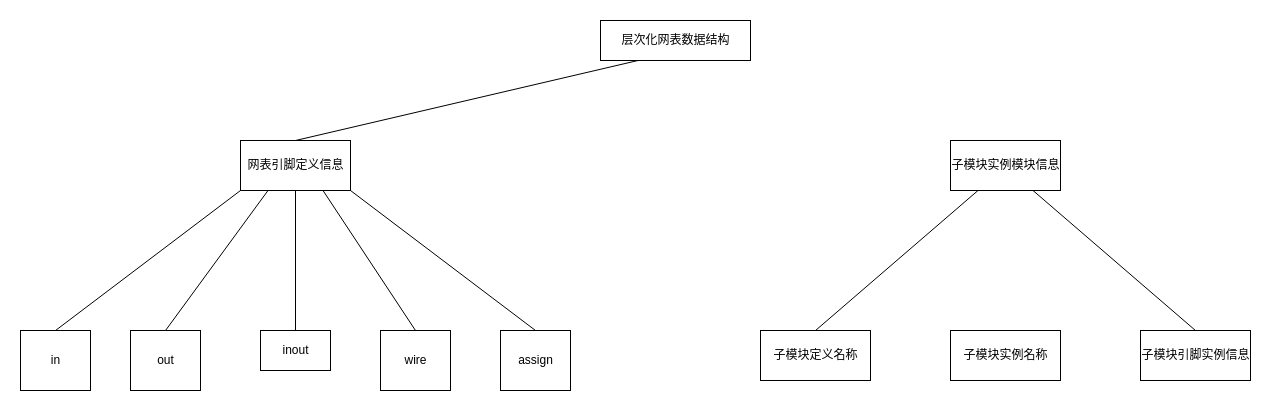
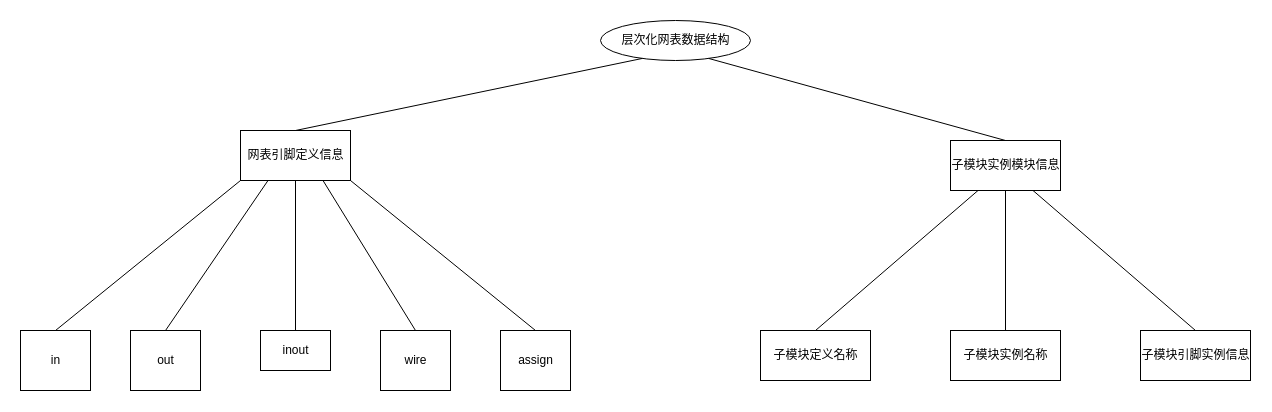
  <mxCell id="0" />
  <mxCell id="1" parent="0" />
- <mxCell id="2" value="层次化网表数据结构" style="html=1;" vertex="1" parent="1"><mxGeometry x="600" y="20" width="150" height="40" as="geometry" /></mxCell>
+ <mxCell id="2" value="层次化网表数据结构" style="ellipse;html=1;" vertex="1" parent="1"><mxGeometry x="600" y="20" width="150" height="40" as="geometry" /></mxCell>
  <mxCell id="3" style="edgeStyle=none;html=1;exitX=0.5;exitY=0;exitDx=0;exitDy=0;entryX=0.25;entryY=1;entryDx=0;entryDy=0;endArrow=none;endFill=0;" edge="1" parent="1" source="9" target="2"><mxGeometry relative="1" as="geometry" /></mxCell>
  <mxCell id="4" style="edgeStyle=none;html=1;exitX=0.5;exitY=1;exitDx=0;exitDy=0;entryX=0.5;entryY=0;entryDx=0;entryDy=0;endArrow=none;endFill=0;" edge="1" parent="1" source="9" target="17"><mxGeometry relative="1" as="geometry" /></mxCell>
  <mxCell id="5" style="edgeStyle=none;html=1;exitX=0.25;exitY=1;exitDx=0;exitDy=0;entryX=0.5;entryY=0;entryDx=0;entryDy=0;endArrow=none;endFill=0;" edge="1" parent="1" source="9" target="16"><mxGeometry relative="1" as="geometry" /></mxCell>
  <mxCell id="6" style="edgeStyle=none;html=1;exitX=0;exitY=1;exitDx=0;exitDy=0;entryX=0.5;entryY=0;entryDx=0;entryDy=0;endArrow=none;endFill=0;" edge="1" parent="1" source="9" target="15"><mxGeometry relative="1" as="geometry" /></mxCell>
  <mxCell id="7" style="edgeStyle=none;html=1;exitX=0.75;exitY=1;exitDx=0;exitDy=0;entryX=0.5;entryY=0;entryDx=0;entryDy=0;endArrow=none;endFill=0;" edge="1" parent="1" source="9" target="18"><mxGeometry relative="1" as="geometry" /></mxCell>
  <mxCell id="8" style="edgeStyle=none;html=1;exitX=1;exitY=1;exitDx=0;exitDy=0;entryX=0.5;entryY=0;entryDx=0;entryDy=0;endArrow=none;endFill=0;" edge="1" parent="1" source="9" target="19"><mxGeometry relative="1" as="geometry" /></mxCell>
- <mxCell id="9" value="网表引脚定义信息" style="html=1;" vertex="1" parent="1"><mxGeometry x="240" y="140" width="110" height="50" as="geometry" /></mxCell>
+ <mxCell id="9" value="网表引脚定义信息" style="html=1;" vertex="1" parent="1"><mxGeometry x="240" y="130" width="110" height="50" as="geometry" /></mxCell>
+ <mxCell id="10" style="edgeStyle=none;html=1;exitX=0.5;exitY=0;exitDx=0;exitDy=0;entryX=0.75;entryY=1;entryDx=0;entryDy=0;endArrow=none;endFill=0;" edge="1" parent="1" source="14" target="2"><mxGeometry relative="1" as="geometry" /></mxCell>
+ <mxCell id="11" style="edgeStyle=none;html=1;exitX=0.5;exitY=1;exitDx=0;exitDy=0;entryX=0.5;entryY=0;entryDx=0;entryDy=0;endArrow=none;endFill=0;" edge="1" parent="1" source="14" target="21"><mxGeometry relative="1" as="geometry" /></mxCell>
  <mxCell id="12" style="edgeStyle=none;html=1;exitX=0.25;exitY=1;exitDx=0;exitDy=0;entryX=0.5;entryY=0;entryDx=0;entryDy=0;endArrow=none;endFill=0;" edge="1" parent="1" source="14" target="20"><mxGeometry relative="1" as="geometry" /></mxCell>
  <mxCell id="13" style="edgeStyle=none;html=1;exitX=0.75;exitY=1;exitDx=0;exitDy=0;entryX=0.5;entryY=0;entryDx=0;entryDy=0;endArrow=none;endFill=0;" edge="1" parent="1" source="14" target="22"><mxGeometry relative="1" as="geometry" /></mxCell>
  <mxCell id="14" value="子模块实例模块信息" style="html=1;" vertex="1" parent="1"><mxGeometry x="950" y="140" width="110" height="50" as="geometry" /></mxCell>
  <mxCell id="15" value="in" style="html=1;" vertex="1" parent="1"><mxGeometry x="20" y="330" width="70" height="60" as="geometry" /></mxCell>
  <mxCell id="16" value="out" style="html=1;" vertex="1" parent="1"><mxGeometry x="130" y="330" width="70" height="60" as="geometry" /></mxCell>
  <mxCell id="17" value="inout" style="html=1;" vertex="1" parent="1"><mxGeometry x="260" y="330" width="70" height="40" as="geometry" /></mxCell>
  <mxCell id="18" value="wire" style="html=1;" vertex="1" parent="1"><mxGeometry x="380" y="330" width="70" height="60" as="geometry" /></mxCell>
  <mxCell id="19" value="assign" style="html=1;" vertex="1" parent="1"><mxGeometry x="500" y="330" width="70" height="60" as="geometry" /></mxCell>
  <mxCell id="20" value="子模块定义名称" style="html=1;" vertex="1" parent="1"><mxGeometry x="760" y="330" width="110" height="50" as="geometry" /></mxCell>
  <mxCell id="21" value="子模块实例名称" style="html=1;" vertex="1" parent="1"><mxGeometry x="950" y="330" width="110" height="50" as="geometry" /></mxCell>
  <mxCell id="22" value="子模块引脚实例信息" style="html=1;" vertex="1" parent="1"><mxGeometry x="1140" y="330" width="110" height="50" as="geometry" /></mxCell>
